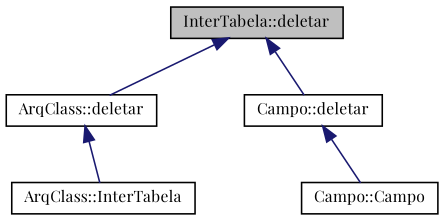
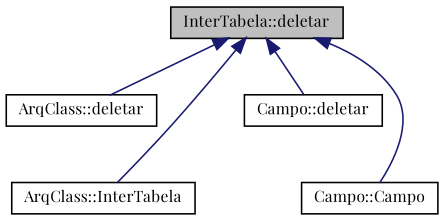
  digraph {
    fontname="Playfair Display"
    rankdir=TB
    node [color=black fillcolor=white fontname="Playfair Display" fontsize=10 shape=record style=filled]
    edge [color=midnightblue dir=back fontname="Playfair Display" fontsize=10 labelfontname=Helvetica labelfontsize=10 style=solid]
    n1 [fillcolor=grey75 fontcolor=black height=0.2 label="InterTabela::deletar" width=0.4]
    n2 [height=0.2 label="ArqClass::deletar" width=0.4]
    n3 [height=0.2 label="Campo::deletar" width=0.4]
    n4 [height=0.2 label="ArqClass::InterTabela" width=0.4]
    n5 [height=0.2 label="Campo::Campo" width=0.4]
    n1 -> n2
    n1 -> n3
-   n2 -> n4
-   n3 -> n5
+   n1 -> n4
+   n1 -> n5
  }
